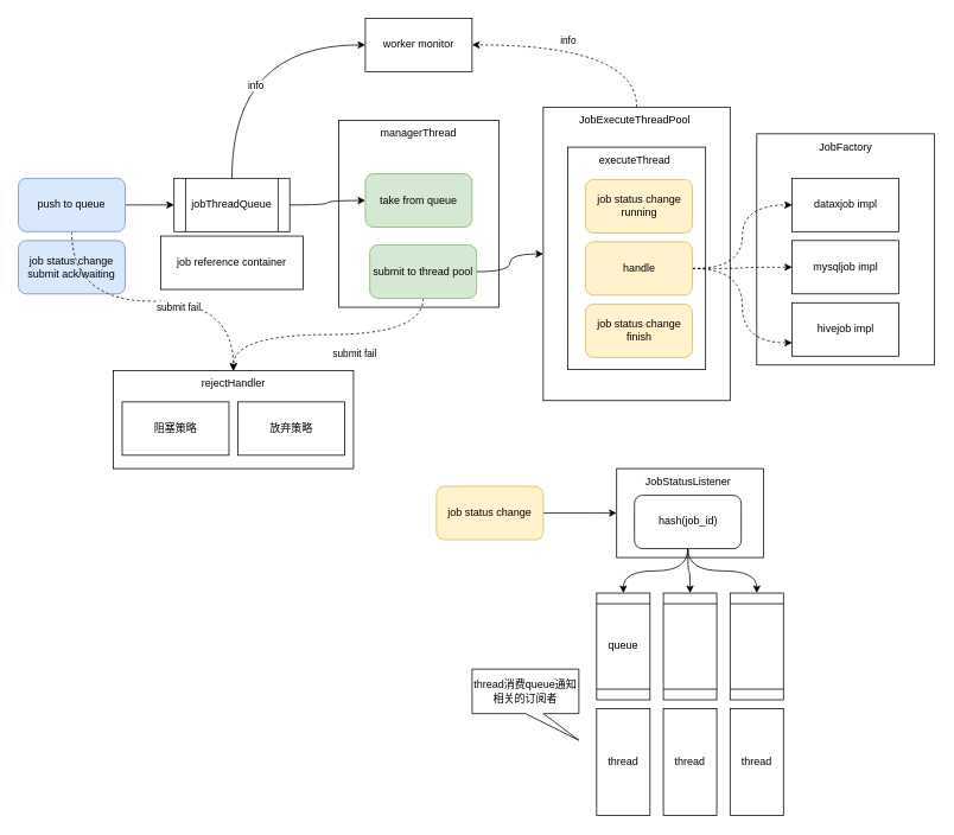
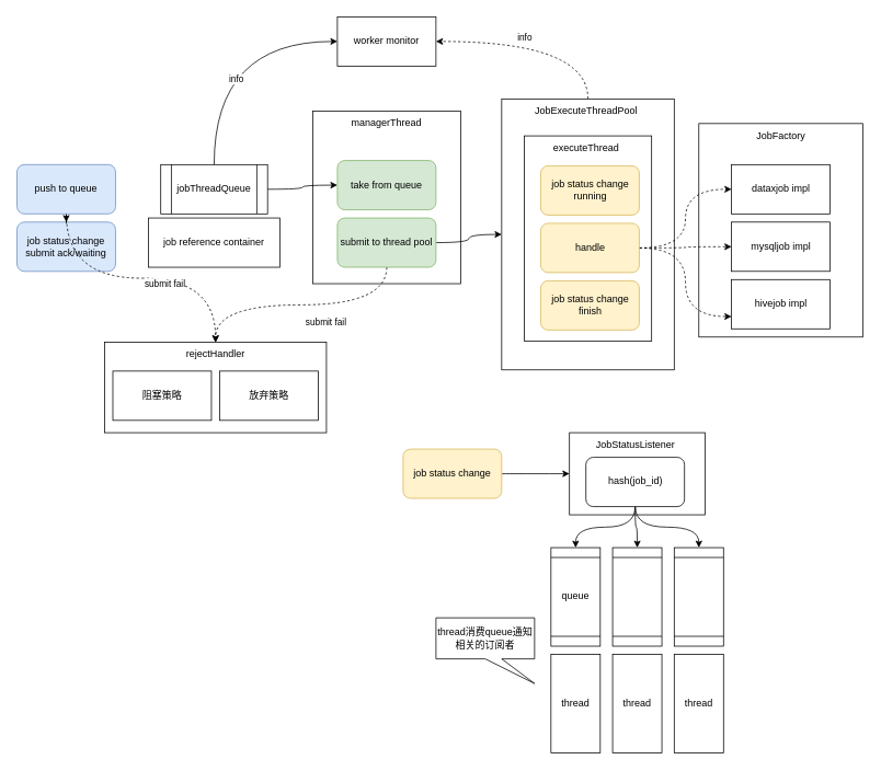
  <mxCell id="0" />
  <mxCell id="1" parent="0" />
  <mxCell id="2" style="edgeStyle=orthogonalEdgeStyle;curved=1;rounded=0;orthogonalLoop=1;jettySize=auto;html=1;entryX=1;entryY=0.5;entryDx=0;entryDy=0;dashed=1;" edge="1" parent="1" source="4" target="51"><mxGeometry relative="1" as="geometry"><Array as="points"><mxPoint x="715" y="50" /></Array></mxGeometry></mxCell>
  <mxCell id="3" value="info" style="edgeLabel;html=1;align=center;verticalAlign=middle;resizable=0;points=[];" vertex="1" connectable="0" parent="2"><mxGeometry x="0.158" y="-6" relative="1" as="geometry"><mxPoint as="offset" /></mxGeometry></mxCell>
  <mxCell id="4" value="" style="whiteSpace=wrap;html=1;" vertex="1" parent="1"><mxGeometry x="610" y="120" width="210" height="330" as="geometry" /></mxCell>
  <mxCell id="5" value="" style="rounded=0;whiteSpace=wrap;html=1;" vertex="1" parent="1"><mxGeometry x="637.5" y="165" width="155" height="250" as="geometry" /></mxCell>
  <mxCell id="6" value="" style="whiteSpace=wrap;html=1;" vertex="1" parent="1"><mxGeometry x="850" y="150" width="199.5" height="260" as="geometry" /></mxCell>
  <mxCell id="7" style="edgeStyle=orthogonalEdgeStyle;curved=1;rounded=0;orthogonalLoop=1;jettySize=auto;html=1;entryX=0;entryY=0.5;entryDx=0;entryDy=0;dashed=0;" edge="1" parent="1" source="9" target="51"><mxGeometry relative="1" as="geometry"><Array as="points"><mxPoint x="260" y="50" /></Array></mxGeometry></mxCell>
  <mxCell id="8" value="info" style="edgeLabel;html=1;align=center;verticalAlign=middle;resizable=0;points=[];" vertex="1" connectable="0" parent="7"><mxGeometry x="-0.293" y="-26" relative="1" as="geometry"><mxPoint y="1" as="offset" /></mxGeometry></mxCell>
  <mxCell id="9" value="jobThreadQueue" style="shape=process;whiteSpace=wrap;html=1;backgroundOutline=1;" vertex="1" parent="1"><mxGeometry x="195" y="200" width="130" height="60" as="geometry" /></mxCell>
  <mxCell id="10" value="" style="rounded=0;whiteSpace=wrap;html=1;" vertex="1" parent="1"><mxGeometry x="692.5" y="526.47" width="165" height="100" as="geometry" /></mxCell>
  <mxCell id="11" style="edgeStyle=orthogonalEdgeStyle;curved=1;rounded=0;orthogonalLoop=1;jettySize=auto;html=1;entryX=0;entryY=0.5;entryDx=0;entryDy=0;dashed=1;" edge="1" parent="1" source="14" target="47"><mxGeometry relative="1" as="geometry" /></mxCell>
  <mxCell id="12" style="edgeStyle=orthogonalEdgeStyle;curved=1;rounded=0;orthogonalLoop=1;jettySize=auto;html=1;dashed=1;" edge="1" parent="1" source="14" target="46"><mxGeometry relative="1" as="geometry" /></mxCell>
  <mxCell id="13" style="edgeStyle=orthogonalEdgeStyle;curved=1;rounded=0;orthogonalLoop=1;jettySize=auto;html=1;entryX=0;entryY=0.75;entryDx=0;entryDy=0;dashed=1;" edge="1" parent="1" source="14" target="48"><mxGeometry relative="1" as="geometry" /></mxCell>
  <mxCell id="14" value="handle" style="rounded=1;whiteSpace=wrap;html=1;fillColor=#fff2cc;strokeColor=#d6b656;" vertex="1" parent="1"><mxGeometry x="657.5" y="271.47" width="120" height="60" as="geometry" /></mxCell>
  <mxCell id="15" value="job status change&lt;br&gt;running" style="rounded=1;whiteSpace=wrap;html=1;fillColor=#fff2cc;strokeColor=#d6b656;" vertex="1" parent="1"><mxGeometry x="657.5" y="201.47" width="120" height="60" as="geometry" /></mxCell>
  <mxCell id="16" value="job status change&lt;br&gt;finish" style="rounded=1;whiteSpace=wrap;html=1;fillColor=#fff2cc;strokeColor=#d6b656;" vertex="1" parent="1"><mxGeometry x="657.5" y="341.47" width="120" height="60" as="geometry" /></mxCell>
  <mxCell id="17" value="JobExecuteThreadPool" style="text;html=1;strokeColor=none;fillColor=none;align=center;verticalAlign=middle;whiteSpace=wrap;rounded=0;" vertex="1" parent="1"><mxGeometry x="682.5" y="120" width="60" height="30" as="geometry" /></mxCell>
  <mxCell id="18" value="queue" style="shape=process;whiteSpace=wrap;html=1;backgroundOutline=1;direction=south;" vertex="1" parent="1"><mxGeometry x="670" y="666.47" width="60" height="120" as="geometry" /></mxCell>
  <mxCell id="19" value="" style="shape=process;whiteSpace=wrap;html=1;backgroundOutline=1;direction=south;" vertex="1" parent="1"><mxGeometry x="745" y="666.47" width="60" height="120" as="geometry" /></mxCell>
  <mxCell id="20" value="" style="shape=process;whiteSpace=wrap;html=1;backgroundOutline=1;direction=south;" vertex="1" parent="1"><mxGeometry x="820" y="666.47" width="60" height="120" as="geometry" /></mxCell>
  <mxCell id="21" style="edgeStyle=orthogonalEdgeStyle;curved=1;rounded=0;orthogonalLoop=1;jettySize=auto;html=1;" edge="1" parent="1" source="24" target="18"><mxGeometry relative="1" as="geometry" /></mxCell>
  <mxCell id="22" style="edgeStyle=orthogonalEdgeStyle;curved=1;rounded=0;orthogonalLoop=1;jettySize=auto;html=1;" edge="1" parent="1" source="24" target="19"><mxGeometry relative="1" as="geometry" /></mxCell>
  <mxCell id="23" style="edgeStyle=orthogonalEdgeStyle;curved=1;rounded=0;orthogonalLoop=1;jettySize=auto;html=1;" edge="1" parent="1" source="24" target="20"><mxGeometry relative="1" as="geometry" /></mxCell>
  <mxCell id="24" value="hash(job_id)" style="rounded=1;whiteSpace=wrap;html=1;" vertex="1" parent="1"><mxGeometry x="712.5" y="556.47" width="120" height="60" as="geometry" /></mxCell>
  <mxCell id="25" value="JobStatusListener" style="text;html=1;strokeColor=none;fillColor=none;align=center;verticalAlign=middle;whiteSpace=wrap;rounded=0;" vertex="1" parent="1"><mxGeometry x="742.5" y="526.47" width="60" height="30" as="geometry" /></mxCell>
  <mxCell id="26" value="job status change&lt;br&gt;submit ack/waiting" style="rounded=1;whiteSpace=wrap;html=1;fillColor=#dae8fc;strokeColor=#6c8ebf;" vertex="1" parent="1"><mxGeometry x="20" y="270" width="120" height="60" as="geometry" /></mxCell>
  <mxCell id="27" value="thread" style="rounded=0;whiteSpace=wrap;html=1;direction=south;" vertex="1" parent="1"><mxGeometry x="670" y="796.47" width="60" height="120" as="geometry" /></mxCell>
  <mxCell id="28" value="thread" style="rounded=0;whiteSpace=wrap;html=1;direction=south;" vertex="1" parent="1"><mxGeometry x="745" y="796.47" width="60" height="120" as="geometry" /></mxCell>
  <mxCell id="29" value="thread" style="rounded=0;whiteSpace=wrap;html=1;direction=south;" vertex="1" parent="1"><mxGeometry x="820" y="796.47" width="60" height="120" as="geometry" /></mxCell>
  <mxCell id="30" value="" style="whiteSpace=wrap;html=1;" vertex="1" parent="1"><mxGeometry x="380" y="135" width="180" height="210" as="geometry" /></mxCell>
  <mxCell id="31" value="take from queue" style="rounded=1;whiteSpace=wrap;html=1;fillColor=#d5e8d4;strokeColor=#82b366;" vertex="1" parent="1"><mxGeometry x="410" y="195" width="120" height="60" as="geometry" /></mxCell>
- <mxCell id="32" style="edgeStyle=orthogonalEdgeStyle;curved=1;rounded=0;orthogonalLoop=1;jettySize=auto;html=1;" edge="1" parent="1" source="35" target="9"><mxGeometry relative="1" as="geometry" /></mxCell>
+ <mxCell id="32" style="edgeStyle=orthogonalEdgeStyle;curved=1;rounded=0;orthogonalLoop=1;jettySize=auto;html=1;" edge="1" parent="1" source="35" target="26"><mxGeometry relative="1" as="geometry" /></mxCell>
  <mxCell id="33" style="edgeStyle=orthogonalEdgeStyle;curved=1;rounded=0;orthogonalLoop=1;jettySize=auto;html=1;dashed=1;" edge="1" parent="1" source="35" target="41"><mxGeometry relative="1" as="geometry" /></mxCell>
  <mxCell id="34" value="submit fail" style="edgeLabel;html=1;align=center;verticalAlign=middle;resizable=0;points=[];" vertex="1" connectable="0" parent="33"><mxGeometry x="0.172" y="-6" relative="1" as="geometry"><mxPoint as="offset" /></mxGeometry></mxCell>
  <mxCell id="35" value="push to queue" style="rounded=1;whiteSpace=wrap;html=1;fillColor=#dae8fc;strokeColor=#6c8ebf;" vertex="1" parent="1"><mxGeometry x="20" y="200" width="120" height="60" as="geometry" /></mxCell>
  <mxCell id="36" value="managerThread" style="text;html=1;strokeColor=none;fillColor=none;align=center;verticalAlign=middle;whiteSpace=wrap;rounded=0;" vertex="1" parent="1"><mxGeometry x="440" y="135" width="60" height="30" as="geometry" /></mxCell>
  <mxCell id="37" style="edgeStyle=orthogonalEdgeStyle;curved=1;rounded=0;orthogonalLoop=1;jettySize=auto;html=1;" edge="1" parent="1" source="40" target="4"><mxGeometry relative="1" as="geometry" /></mxCell>
  <mxCell id="38" style="edgeStyle=orthogonalEdgeStyle;curved=1;rounded=0;orthogonalLoop=1;jettySize=auto;html=1;dashed=1;exitX=0.5;exitY=1;exitDx=0;exitDy=0;" edge="1" parent="1" source="40" target="41"><mxGeometry relative="1" as="geometry" /></mxCell>
  <mxCell id="39" value="submit fail" style="edgeLabel;html=1;align=center;verticalAlign=middle;resizable=0;points=[];" vertex="1" connectable="0" parent="38"><mxGeometry x="-0.2" y="21" relative="1" as="geometry"><mxPoint as="offset" /></mxGeometry></mxCell>
- <mxCell id="40" value="submit to thread pool" style="rounded=1;whiteSpace=wrap;html=1;fillColor=#d5e8d4;strokeColor=#82b366;" vertex="1" parent="1"><mxGeometry x="415" y="275" width="120" height="60" as="geometry" /></mxCell>
+ <mxCell id="40" value="submit to thread pool" style="rounded=1;whiteSpace=wrap;html=1;fillColor=#d5e8d4;strokeColor=#82b366;" vertex="1" parent="1"><mxGeometry x="410" y="265" width="120" height="60" as="geometry" /></mxCell>
  <mxCell id="41" value="" style="rounded=0;whiteSpace=wrap;html=1;" vertex="1" parent="1"><mxGeometry x="126.68" y="416.47" width="270" height="110" as="geometry" /></mxCell>
  <mxCell id="42" value="rejectHandler" style="text;html=1;strokeColor=none;fillColor=none;align=center;verticalAlign=middle;whiteSpace=wrap;rounded=0;" vertex="1" parent="1"><mxGeometry x="231.68" y="416.47" width="60" height="30" as="geometry" /></mxCell>
  <mxCell id="43" value="&lt;span&gt;thread消费queue通知相关的订阅者&lt;/span&gt;" style="shape=callout;whiteSpace=wrap;html=1;perimeter=calloutPerimeter;position2=1;" vertex="1" parent="1"><mxGeometry x="530" y="751.97" width="120" height="80" as="geometry" /></mxCell>
  <mxCell id="44" value="阻塞策略" style="rounded=0;whiteSpace=wrap;html=1;" vertex="1" parent="1"><mxGeometry x="136.68" y="451.47" width="120" height="60" as="geometry" /></mxCell>
  <mxCell id="45" value="放弃策略" style="rounded=0;whiteSpace=wrap;html=1;" vertex="1" parent="1"><mxGeometry x="266.68" y="451.47" width="120" height="60" as="geometry" /></mxCell>
  <mxCell id="46" value="mysqljob impl" style="rounded=0;whiteSpace=wrap;html=1;" vertex="1" parent="1"><mxGeometry x="889.75" y="270" width="120" height="60" as="geometry" /></mxCell>
  <mxCell id="47" value="dataxjob impl" style="rounded=0;whiteSpace=wrap;html=1;" vertex="1" parent="1"><mxGeometry x="889.75" y="200" width="120" height="60" as="geometry" /></mxCell>
  <mxCell id="48" value="hivejob impl" style="rounded=0;whiteSpace=wrap;html=1;" vertex="1" parent="1"><mxGeometry x="889.75" y="340" width="120" height="60" as="geometry" /></mxCell>
  <mxCell id="49" value="JobFactory" style="text;html=1;strokeColor=none;fillColor=none;align=center;verticalAlign=middle;whiteSpace=wrap;rounded=0;" vertex="1" parent="1"><mxGeometry x="919.75" y="150" width="60" height="30" as="geometry" /></mxCell>
  <mxCell id="50" style="edgeStyle=orthogonalEdgeStyle;curved=1;rounded=0;orthogonalLoop=1;jettySize=auto;html=1;" edge="1" parent="1" source="9" target="31"><mxGeometry relative="1" as="geometry" /></mxCell>
  <mxCell id="51" value="worker monitor" style="rounded=0;whiteSpace=wrap;html=1;" vertex="1" parent="1"><mxGeometry x="410" y="20" width="120" height="60" as="geometry" /></mxCell>
  <mxCell id="52" style="edgeStyle=orthogonalEdgeStyle;curved=1;rounded=0;orthogonalLoop=1;jettySize=auto;html=1;entryX=0;entryY=0.5;entryDx=0;entryDy=0;" edge="1" parent="1" source="53" target="10"><mxGeometry relative="1" as="geometry" /></mxCell>
  <mxCell id="53" value="job status change" style="rounded=1;whiteSpace=wrap;html=1;fillColor=#fff2cc;strokeColor=#d6b656;" vertex="1" parent="1"><mxGeometry x="490" y="546.47" width="120" height="60" as="geometry" /></mxCell>
  <mxCell id="54" value="executeThread" style="text;html=1;strokeColor=none;fillColor=none;align=center;verticalAlign=middle;whiteSpace=wrap;rounded=0;" vertex="1" parent="1"><mxGeometry x="682.5" y="165" width="60" height="30" as="geometry" /></mxCell>
  <mxCell id="55" value="job reference container" style="rounded=0;whiteSpace=wrap;html=1;" vertex="1" parent="1"><mxGeometry x="180" y="265" width="160" height="60" as="geometry" /></mxCell>
